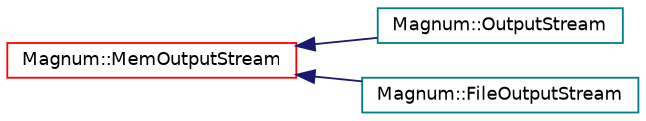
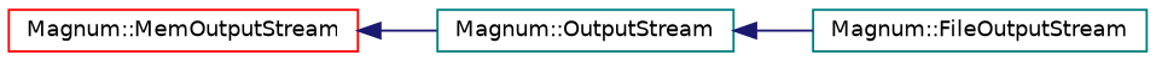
  digraph {
    rankdir=LR
    node [color=teal fillcolor=white fontname=Helvetica fontsize=10 shape=record style=filled]
    edge [color=midnightblue dir=back fontname=Helvetica fontsize=10 labelfontname=Helvetica labelfontsize=10 style=solid]
    n1 [height=0.2 label="Magnum::OutputStream" width=0.4]
    n2 [height=0.2 label="Magnum::FileOutputStream" width=0.4]
    n3 [color=red height=0.2 label="Magnum::MemOutputStream" width=0.4]
-   n3 -> n2
+   n1 -> n2
    n3 -> n1
  }
